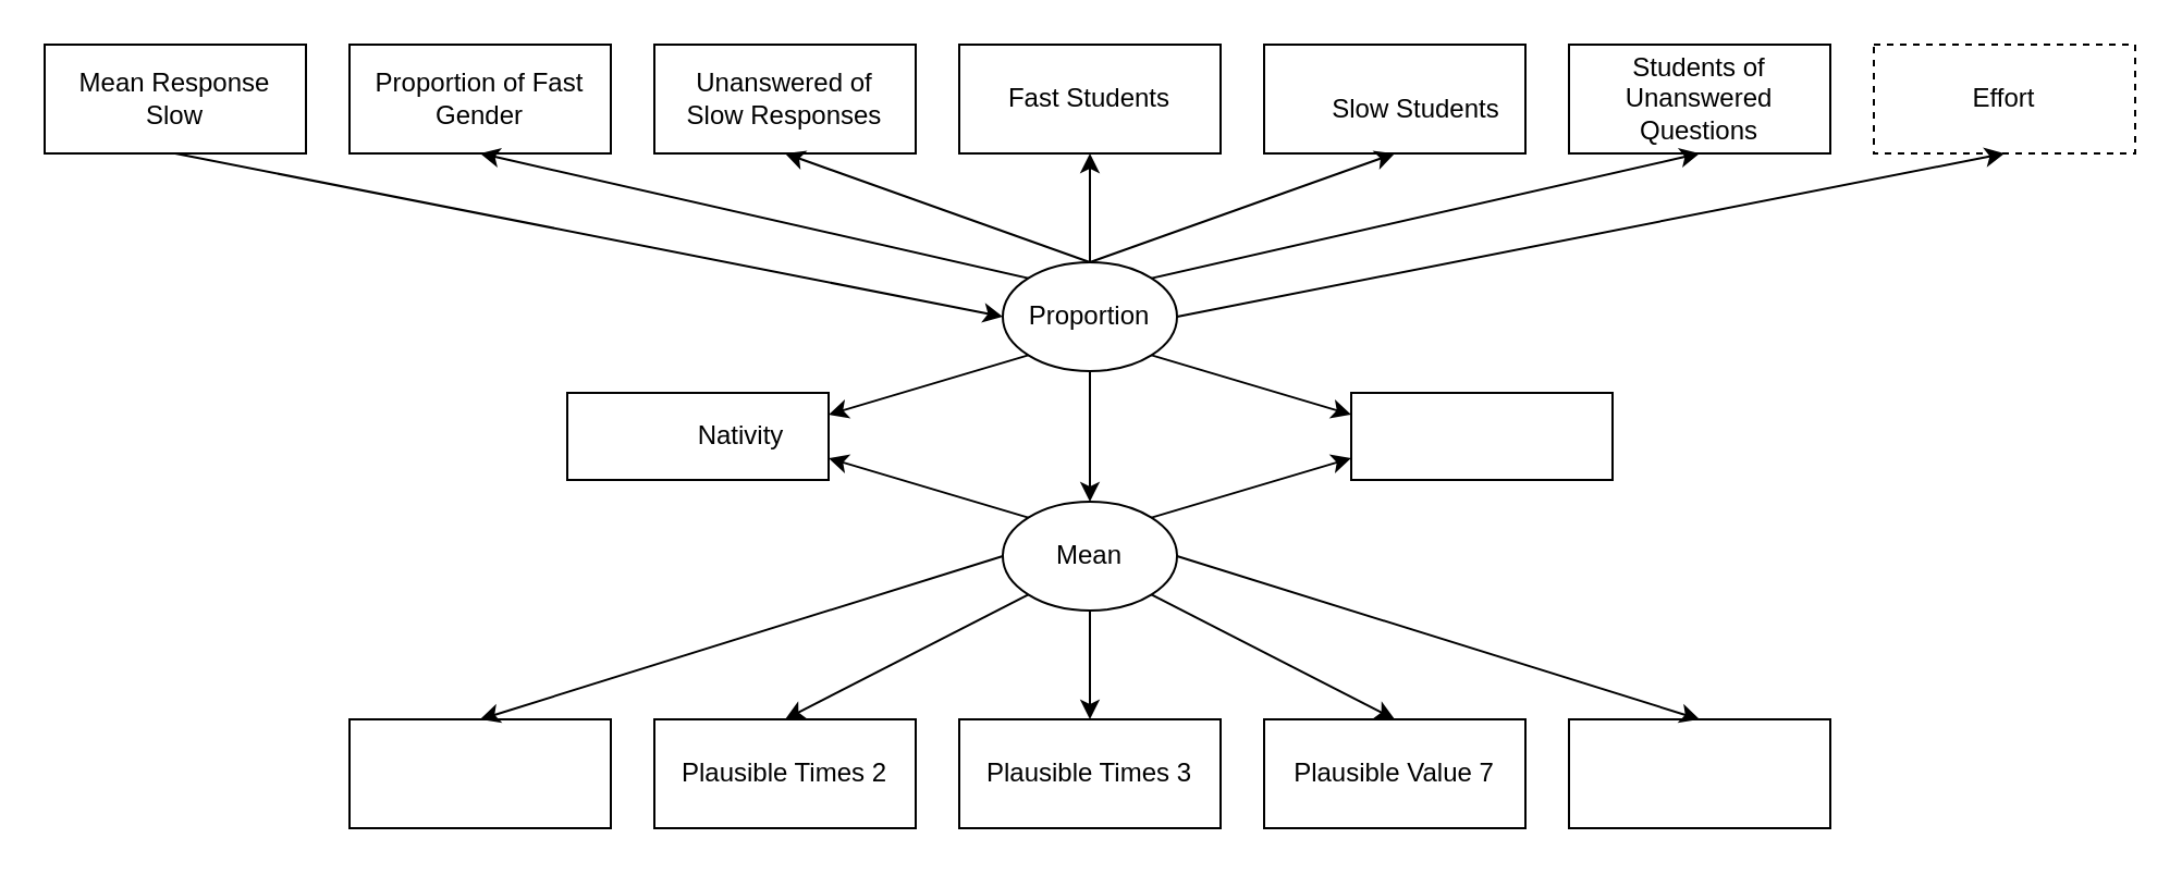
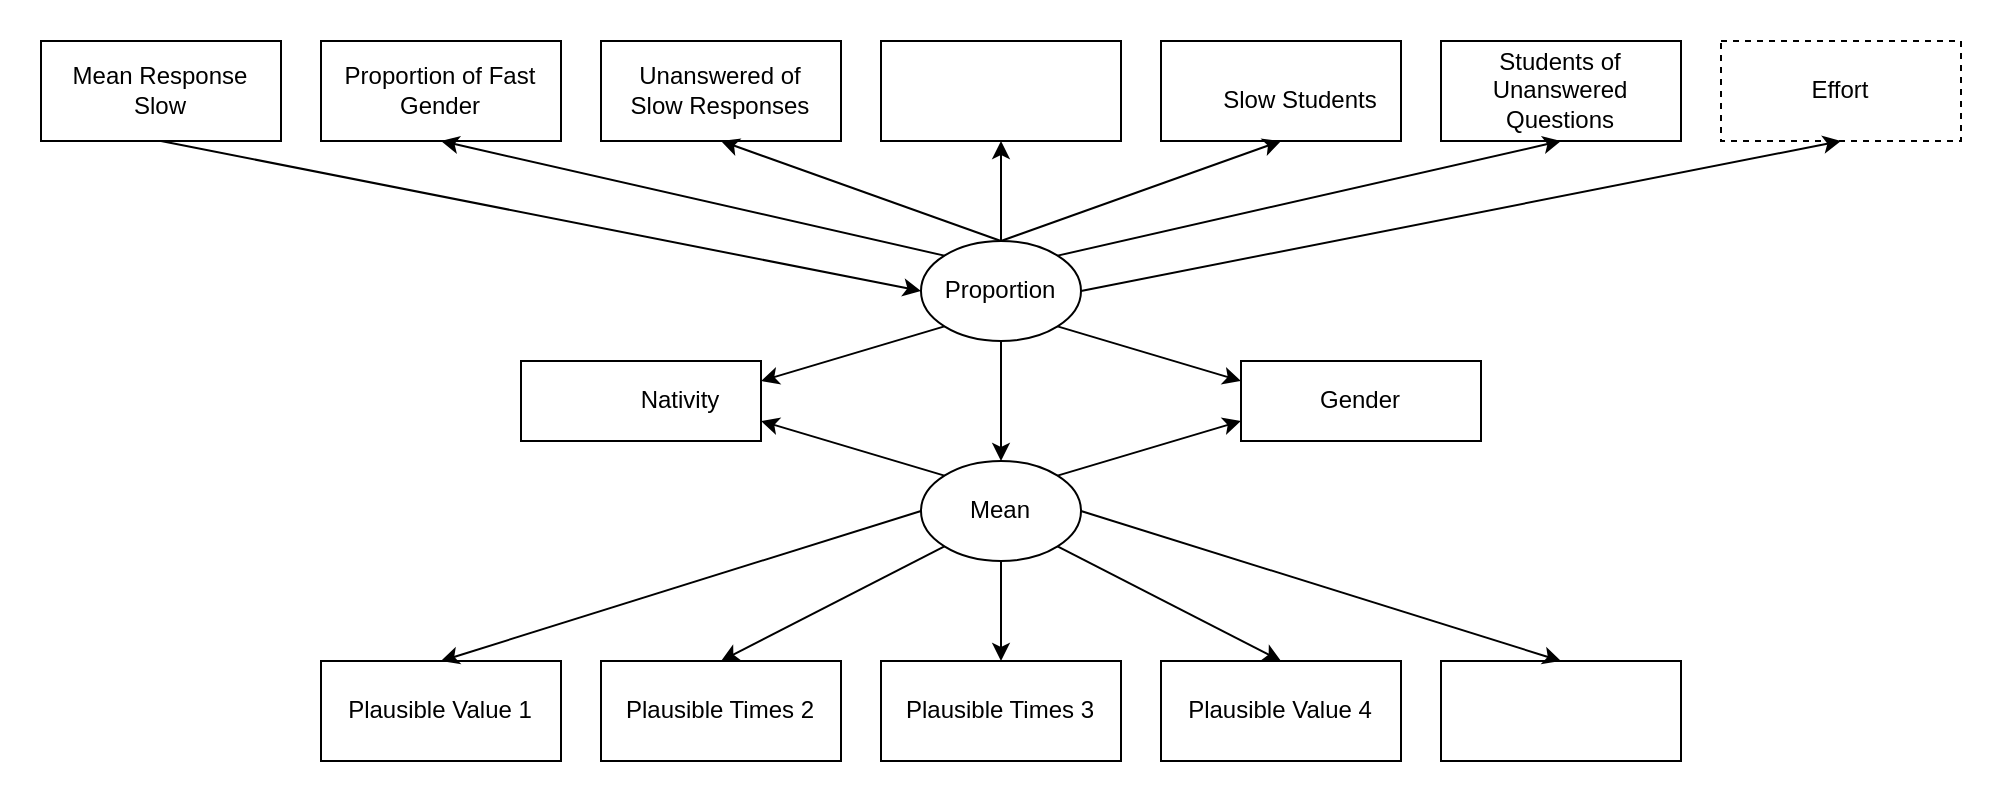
  <mxCell id="0" />
  <mxCell id="1" parent="0" />
  <mxCell id="2" value="" style="rounded=0;whiteSpace=wrap;html=1;" parent="1" vertex="1"><mxGeometry x="720" y="20" width="120" height="50" as="geometry" /></mxCell>
  <mxCell id="3" value="" style="ellipse;whiteSpace=wrap;html=1;movable=1;resizable=1;rotatable=1;deletable=1;editable=1;locked=0;connectable=1;" parent="1" vertex="1"><mxGeometry x="460" y="120" width="80" height="50" as="geometry" /></mxCell>
  <mxCell id="4" value="Proportion" style="text;strokeColor=none;align=center;fillColor=none;html=1;verticalAlign=middle;whiteSpace=wrap;rounded=0;movable=1;resizable=1;rotatable=1;deletable=1;editable=1;locked=0;connectable=1;" parent="1" vertex="1"><mxGeometry x="470" y="130" width="60" height="30" as="geometry" /></mxCell>
  <mxCell id="5" value="" style="ellipse;whiteSpace=wrap;html=1;" parent="1" vertex="1"><mxGeometry x="460" y="230" width="80" height="50" as="geometry" /></mxCell>
  <mxCell id="6" value="Mean" style="text;strokeColor=none;align=center;fillColor=none;html=1;verticalAlign=middle;whiteSpace=wrap;rounded=0;" parent="1" vertex="1"><mxGeometry x="470" y="240" width="60" height="30" as="geometry" /></mxCell>
  <mxCell id="7" value="" style="rounded=0;whiteSpace=wrap;html=1;" parent="1" vertex="1"><mxGeometry x="260" y="180" width="120" height="40" as="geometry" /></mxCell>
  <mxCell id="8" value="Nativity" style="text;strokeColor=none;align=center;fillColor=none;html=1;verticalAlign=middle;whiteSpace=wrap;rounded=0;" parent="1" vertex="1"><mxGeometry x="310" y="185" width="60" height="30" as="geometry" /></mxCell>
  <mxCell id="9" value="" style="rounded=0;whiteSpace=wrap;html=1;" parent="1" vertex="1"><mxGeometry x="620" y="180" width="120" height="40" as="geometry" /></mxCell>
+ <mxCell id="10" value="Gender" style="text;strokeColor=none;align=center;fillColor=none;html=1;verticalAlign=middle;whiteSpace=wrap;rounded=0;" parent="1" vertex="1"><mxGeometry x="650" y="185" width="60" height="30" as="geometry" /></mxCell>
  <mxCell id="11" value="" style="rounded=0;whiteSpace=wrap;html=1;" parent="1" vertex="1"><mxGeometry x="300" y="20" width="120" height="50" as="geometry" /></mxCell>
  <mxCell id="12" value="Students of Unanswered Questions" style="text;strokeColor=none;align=center;fillColor=none;html=1;verticalAlign=middle;whiteSpace=wrap;rounded=0;" parent="1" vertex="1"><mxGeometry x="720" y="30" width="120" height="30" as="geometry" /></mxCell>
  <mxCell id="13" value="" style="rounded=0;whiteSpace=wrap;html=1;" parent="1" vertex="1"><mxGeometry x="440" y="20" width="120" height="50" as="geometry" /></mxCell>
  <mxCell id="14" value="" style="rounded=0;whiteSpace=wrap;html=1;" parent="1" vertex="1"><mxGeometry x="160" y="20" width="120" height="50" as="geometry" /></mxCell>
  <mxCell id="15" value="" style="rounded=0;whiteSpace=wrap;html=1;" parent="1" vertex="1"><mxGeometry x="20" y="20" width="120" height="50" as="geometry" /></mxCell>
  <mxCell id="16" value="Mean Response Slow" style="text;strokeColor=none;align=center;fillColor=none;html=1;verticalAlign=middle;whiteSpace=wrap;rounded=0;" parent="1" vertex="1"><mxGeometry x="30" y="30" width="100" height="30" as="geometry" /></mxCell>
  <mxCell id="17" value="Proportion of Fast Gender" style="text;strokeColor=none;align=center;fillColor=none;html=1;verticalAlign=middle;whiteSpace=wrap;rounded=0;" parent="1" vertex="1"><mxGeometry x="170" y="30" width="100" height="30" as="geometry" /></mxCell>
  <mxCell id="18" value="Unanswered of Slow Responses" style="text;strokeColor=none;align=center;fillColor=none;html=1;verticalAlign=middle;whiteSpace=wrap;rounded=0;" parent="1" vertex="1"><mxGeometry x="305" y="30" width="110" height="30" as="geometry" /></mxCell>
- <mxCell id="19" value="Fast Students" style="text;strokeColor=none;align=center;fillColor=none;html=1;verticalAlign=middle;whiteSpace=wrap;rounded=0;" parent="1" vertex="1"><mxGeometry x="455" y="30" width="90" height="30" as="geometry" /></mxCell>
  <mxCell id="20" value="" style="rounded=0;whiteSpace=wrap;html=1;" parent="1" vertex="1"><mxGeometry x="580" y="20" width="120" height="50" as="geometry" /></mxCell>
  <mxCell id="21" value="Slow Students" style="text;strokeColor=none;align=center;fillColor=none;html=1;verticalAlign=middle;whiteSpace=wrap;rounded=0;" parent="1" vertex="1"><mxGeometry x="605" y="35" width="90" height="30" as="geometry" /></mxCell>
  <mxCell id="22" value="" style="endArrow=classic;html=1;rounded=0;exitX=0.5;exitY=1;exitDx=0;exitDy=0;entryX=0;entryY=0.5;entryDx=0;entryDy=0;" parent="1" source="15" target="3" edge="1"><mxGeometry width="50" height="50" relative="1" as="geometry"><mxPoint x="440" y="140" as="sourcePoint" /><mxPoint x="490" y="90" as="targetPoint" /></mxGeometry></mxCell>
  <mxCell id="23" value="" style="endArrow=classic;html=1;rounded=0;exitX=0;exitY=0;exitDx=0;exitDy=0;entryX=0.5;entryY=1;entryDx=0;entryDy=0;" parent="1" source="3" target="14" edge="1"><mxGeometry width="50" height="50" relative="1" as="geometry"><mxPoint x="490" y="90" as="sourcePoint" /><mxPoint x="440" y="140" as="targetPoint" /></mxGeometry></mxCell>
  <mxCell id="24" value="" style="endArrow=classic;html=1;rounded=0;exitX=0.5;exitY=0;exitDx=0;exitDy=0;entryX=0.5;entryY=1;entryDx=0;entryDy=0;" parent="1" source="3" target="11" edge="1"><mxGeometry width="50" height="50" relative="1" as="geometry"><mxPoint x="480" y="120" as="sourcePoint" /><mxPoint x="440" y="140" as="targetPoint" /></mxGeometry></mxCell>
  <mxCell id="25" value="" style="endArrow=classic;html=1;rounded=0;exitX=1;exitY=0;exitDx=0;exitDy=0;entryX=0.5;entryY=1;entryDx=0;entryDy=0;" parent="1" source="3" target="2" edge="1"><mxGeometry width="50" height="50" relative="1" as="geometry"><mxPoint x="530" y="90" as="sourcePoint" /><mxPoint x="480" y="140" as="targetPoint" /></mxGeometry></mxCell>
  <mxCell id="26" value="" style="endArrow=classic;html=1;rounded=0;exitX=0.5;exitY=0;exitDx=0;exitDy=0;entryX=0.5;entryY=1;entryDx=0;entryDy=0;" parent="1" source="3" target="13" edge="1"><mxGeometry width="50" height="50" relative="1" as="geometry"><mxPoint x="680" y="90" as="sourcePoint" /><mxPoint x="630" y="140" as="targetPoint" /></mxGeometry></mxCell>
  <mxCell id="27" value="" style="endArrow=classic;html=1;rounded=0;exitX=0.5;exitY=0;exitDx=0;exitDy=0;entryX=0.5;entryY=1;entryDx=0;entryDy=0;" parent="1" source="3" target="20" edge="1"><mxGeometry width="50" height="50" relative="1" as="geometry"><mxPoint x="540" y="145" as="sourcePoint" /><mxPoint x="630" y="140" as="targetPoint" /></mxGeometry></mxCell>
  <mxCell id="28" value="" style="endArrow=classic;html=1;rounded=0;exitX=0.5;exitY=1;exitDx=0;exitDy=0;" parent="1" source="3" edge="1"><mxGeometry width="50" height="50" relative="1" as="geometry"><mxPoint x="510" y="250" as="sourcePoint" /><mxPoint x="500" y="230" as="targetPoint" /></mxGeometry></mxCell>
  <mxCell id="29" value="" style="endArrow=classic;html=1;rounded=0;exitX=0;exitY=1;exitDx=0;exitDy=0;entryX=1;entryY=0.25;entryDx=0;entryDy=0;" parent="1" source="3" target="7" edge="1"><mxGeometry width="50" height="50" relative="1" as="geometry"><mxPoint x="500" y="150" as="sourcePoint" /><mxPoint x="450" y="200" as="targetPoint" /></mxGeometry></mxCell>
  <mxCell id="30" value="" style="endArrow=classic;html=1;rounded=0;exitX=0;exitY=0;exitDx=0;exitDy=0;entryX=1;entryY=0.75;entryDx=0;entryDy=0;" parent="1" source="5" target="7" edge="1"><mxGeometry width="50" height="50" relative="1" as="geometry"><mxPoint x="500" y="150" as="sourcePoint" /><mxPoint x="450" y="200" as="targetPoint" /></mxGeometry></mxCell>
  <mxCell id="31" value="" style="endArrow=classic;html=1;rounded=0;exitX=1;exitY=1;exitDx=0;exitDy=0;entryX=0;entryY=0.25;entryDx=0;entryDy=0;" parent="1" source="3" target="9" edge="1"><mxGeometry width="50" height="50" relative="1" as="geometry"><mxPoint x="500" y="150" as="sourcePoint" /><mxPoint x="450" y="200" as="targetPoint" /></mxGeometry></mxCell>
  <mxCell id="32" value="" style="endArrow=classic;html=1;rounded=0;exitX=1;exitY=0;exitDx=0;exitDy=0;entryX=0;entryY=0.75;entryDx=0;entryDy=0;" parent="1" source="5" target="9" edge="1"><mxGeometry width="50" height="50" relative="1" as="geometry"><mxPoint x="500" y="150" as="sourcePoint" /><mxPoint x="450" y="200" as="targetPoint" /></mxGeometry></mxCell>
  <mxCell id="33" value="" style="rounded=0;whiteSpace=wrap;html=1;" parent="1" vertex="1"><mxGeometry x="440" y="330" width="120" height="50" as="geometry" /></mxCell>
  <mxCell id="34" value="" style="rounded=0;whiteSpace=wrap;html=1;" parent="1" vertex="1"><mxGeometry x="580" y="330" width="120" height="50" as="geometry" /></mxCell>
  <mxCell id="35" value="" style="rounded=0;whiteSpace=wrap;html=1;" parent="1" vertex="1"><mxGeometry x="720" y="330" width="120" height="50" as="geometry" /></mxCell>
  <mxCell id="36" value="" style="rounded=0;whiteSpace=wrap;html=1;" parent="1" vertex="1"><mxGeometry x="300" y="330" width="120" height="50" as="geometry" /></mxCell>
  <mxCell id="37" value="" style="rounded=0;whiteSpace=wrap;html=1;" parent="1" vertex="1"><mxGeometry x="160" y="330" width="120" height="50" as="geometry" /></mxCell>
+ <mxCell id="38" value="Plausible Value 1" style="text;strokeColor=none;align=center;fillColor=none;html=1;verticalAlign=middle;whiteSpace=wrap;rounded=0;" parent="1" vertex="1"><mxGeometry x="160" y="340" width="120" height="30" as="geometry" /></mxCell>
  <mxCell id="39" value="Plausible Times 2" style="text;strokeColor=none;align=center;fillColor=none;html=1;verticalAlign=middle;whiteSpace=wrap;rounded=0;" parent="1" vertex="1"><mxGeometry x="300" y="340" width="120" height="30" as="geometry" /></mxCell>
  <mxCell id="40" value="Plausible Times 3" style="text;strokeColor=none;align=center;fillColor=none;html=1;verticalAlign=middle;whiteSpace=wrap;rounded=0;" parent="1" vertex="1"><mxGeometry x="440" y="340" width="120" height="30" as="geometry" /></mxCell>
- <mxCell id="41" value="Plausible Value 7" style="text;strokeColor=none;align=center;fillColor=none;html=1;verticalAlign=middle;whiteSpace=wrap;rounded=0;" parent="1" vertex="1"><mxGeometry x="580" y="340" width="120" height="30" as="geometry" /></mxCell>
+ <mxCell id="41" value="Plausible Value 4" style="text;strokeColor=none;align=center;fillColor=none;html=1;verticalAlign=middle;whiteSpace=wrap;rounded=0;" parent="1" vertex="1"><mxGeometry x="580" y="340" width="120" height="30" as="geometry" /></mxCell>
  <mxCell id="42" value="" style="endArrow=classic;html=1;rounded=0;exitX=0;exitY=0.5;exitDx=0;exitDy=0;entryX=0.5;entryY=0;entryDx=0;entryDy=0;" parent="1" source="5" target="37" edge="1"><mxGeometry width="50" height="50" relative="1" as="geometry"><mxPoint x="530" y="200" as="sourcePoint" /><mxPoint x="480" y="250" as="targetPoint" /></mxGeometry></mxCell>
  <mxCell id="43" value="" style="endArrow=classic;html=1;rounded=0;exitX=0;exitY=1;exitDx=0;exitDy=0;entryX=0.5;entryY=0;entryDx=0;entryDy=0;" parent="1" source="5" target="36" edge="1"><mxGeometry width="50" height="50" relative="1" as="geometry"><mxPoint x="530" y="200" as="sourcePoint" /><mxPoint x="480" y="250" as="targetPoint" /></mxGeometry></mxCell>
  <mxCell id="44" value="" style="endArrow=classic;html=1;rounded=0;exitX=0.5;exitY=1;exitDx=0;exitDy=0;entryX=0.5;entryY=0;entryDx=0;entryDy=0;" parent="1" source="5" target="33" edge="1"><mxGeometry width="50" height="50" relative="1" as="geometry"><mxPoint x="530" y="200" as="sourcePoint" /><mxPoint x="480" y="250" as="targetPoint" /></mxGeometry></mxCell>
  <mxCell id="45" value="" style="endArrow=classic;html=1;rounded=0;exitX=1;exitY=1;exitDx=0;exitDy=0;entryX=0.5;entryY=0;entryDx=0;entryDy=0;" parent="1" source="5" target="34" edge="1"><mxGeometry width="50" height="50" relative="1" as="geometry"><mxPoint x="530" y="200" as="sourcePoint" /><mxPoint x="480" y="250" as="targetPoint" /></mxGeometry></mxCell>
  <mxCell id="46" value="" style="endArrow=classic;html=1;rounded=0;exitX=1;exitY=0.5;exitDx=0;exitDy=0;entryX=0.5;entryY=0;entryDx=0;entryDy=0;" parent="1" source="5" target="35" edge="1"><mxGeometry width="50" height="50" relative="1" as="geometry"><mxPoint x="530" y="200" as="sourcePoint" /><mxPoint x="480" y="250" as="targetPoint" /></mxGeometry></mxCell>
  <mxCell id="47" value="Effort" style="rounded=0;whiteSpace=wrap;html=1;dashed=1;" parent="1" vertex="1"><mxGeometry x="860" y="20" width="120" height="50" as="geometry" /></mxCell>
  <mxCell id="48" value="" style="endArrow=classic;html=1;rounded=0;exitX=1;exitY=0.5;exitDx=0;exitDy=0;entryX=0.5;entryY=1;entryDx=0;entryDy=0;" parent="1" source="3" target="47" edge="1"><mxGeometry width="50" height="50" relative="1" as="geometry"><mxPoint x="560" y="160" as="sourcePoint" /><mxPoint x="510" y="210" as="targetPoint" /></mxGeometry></mxCell>
